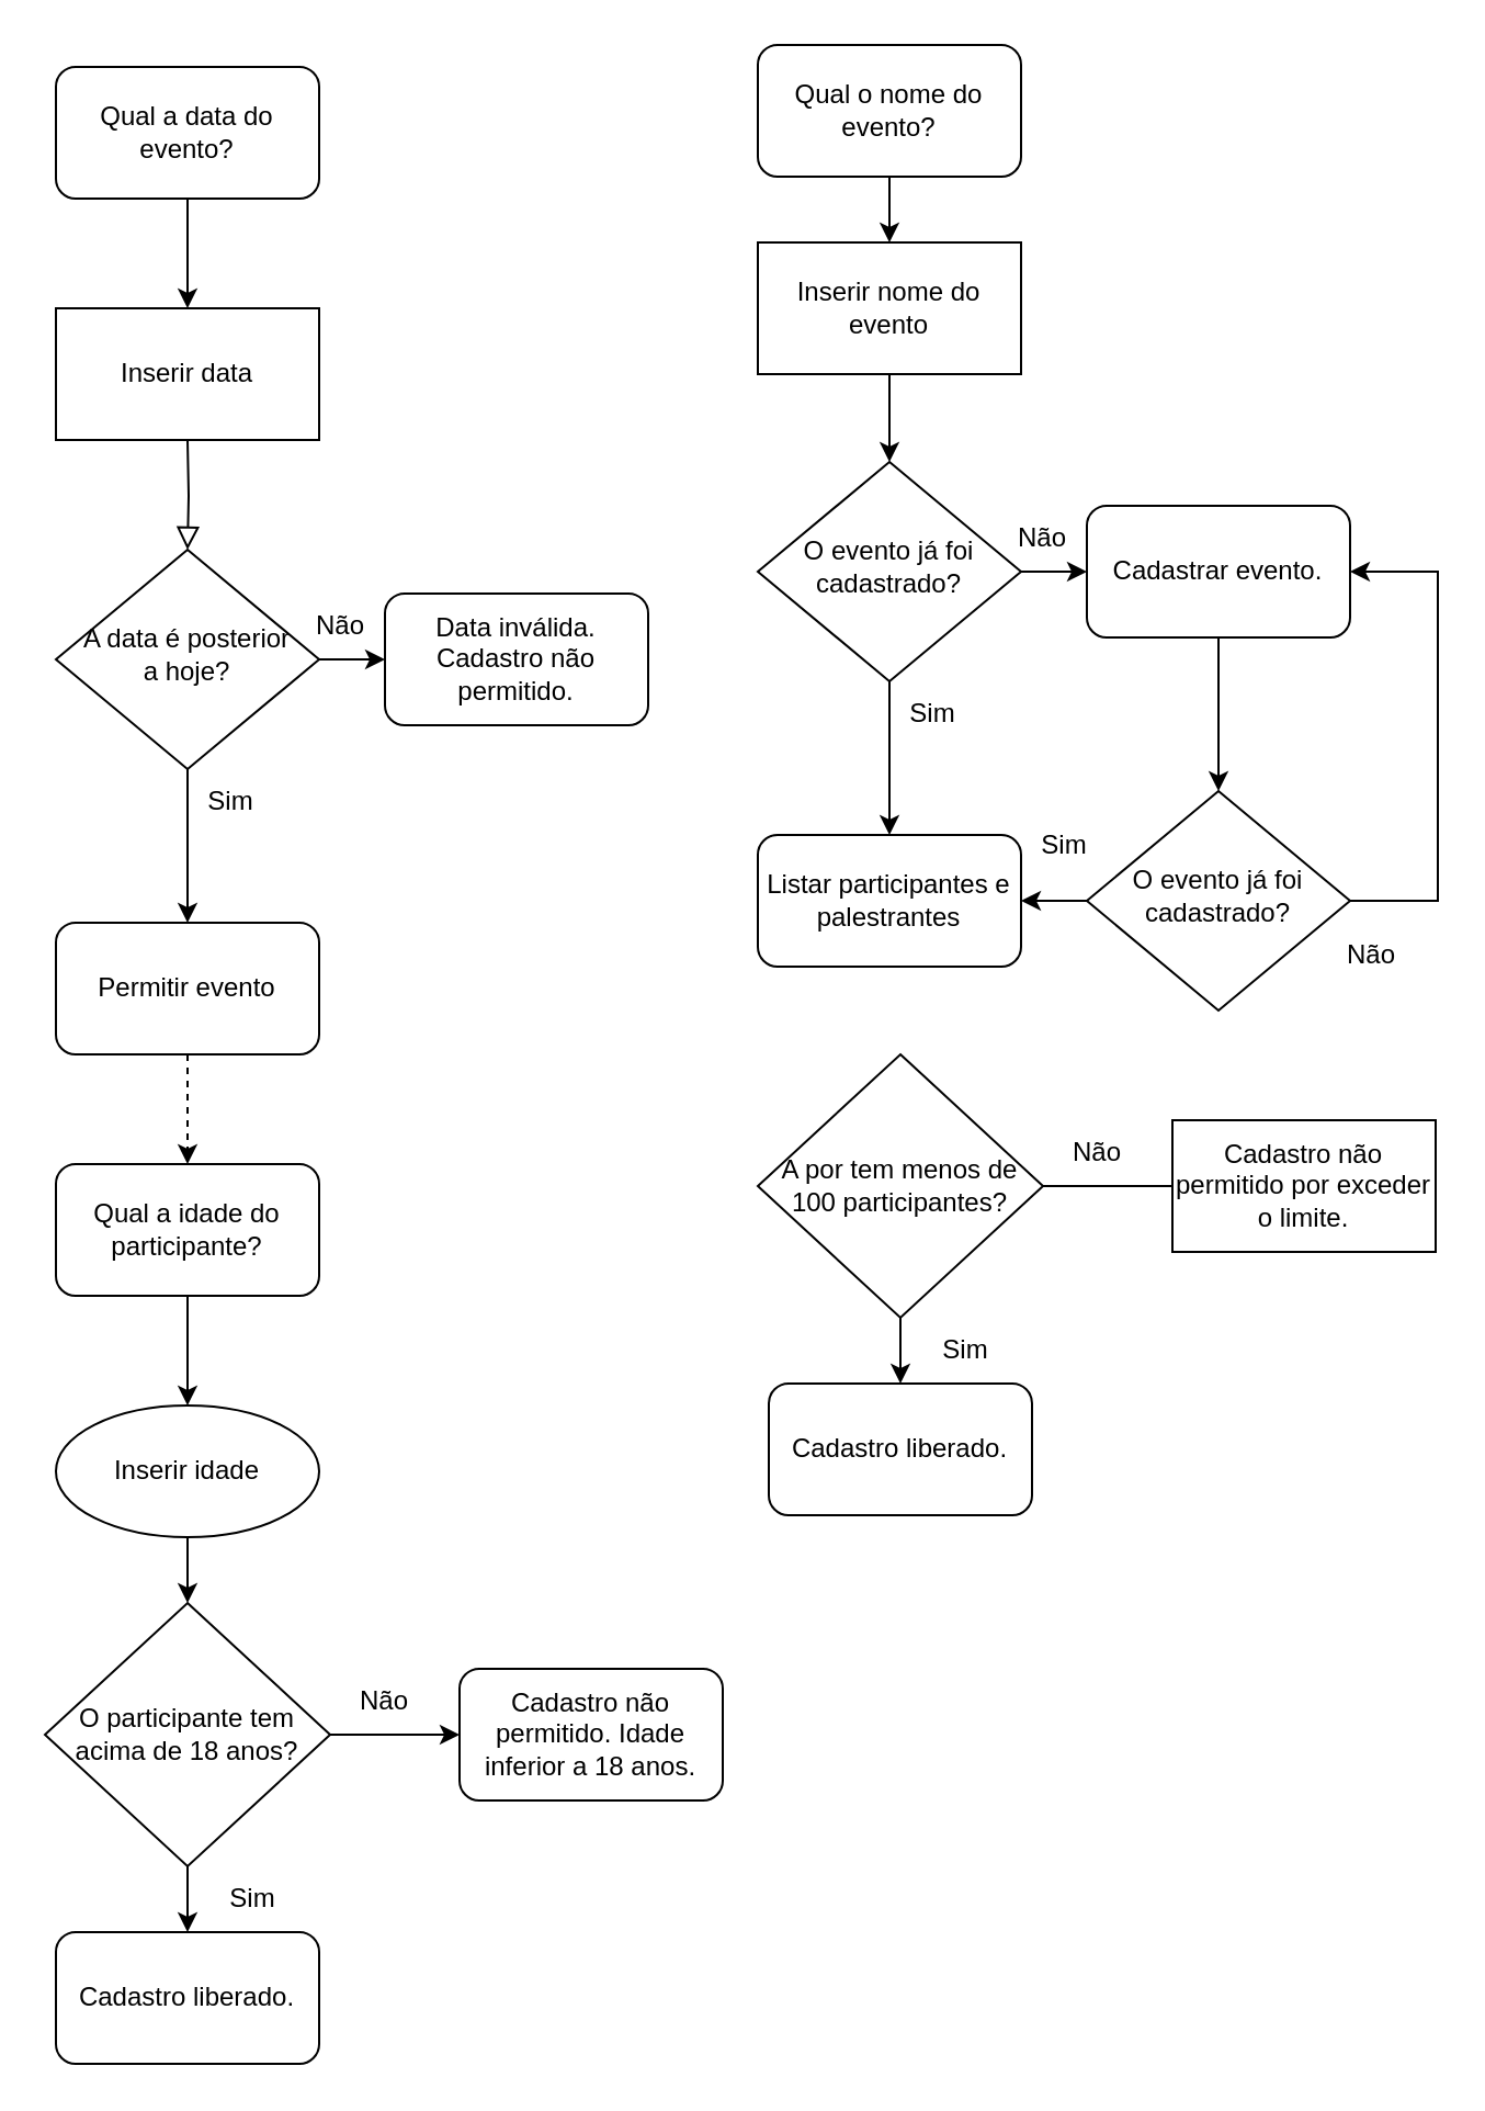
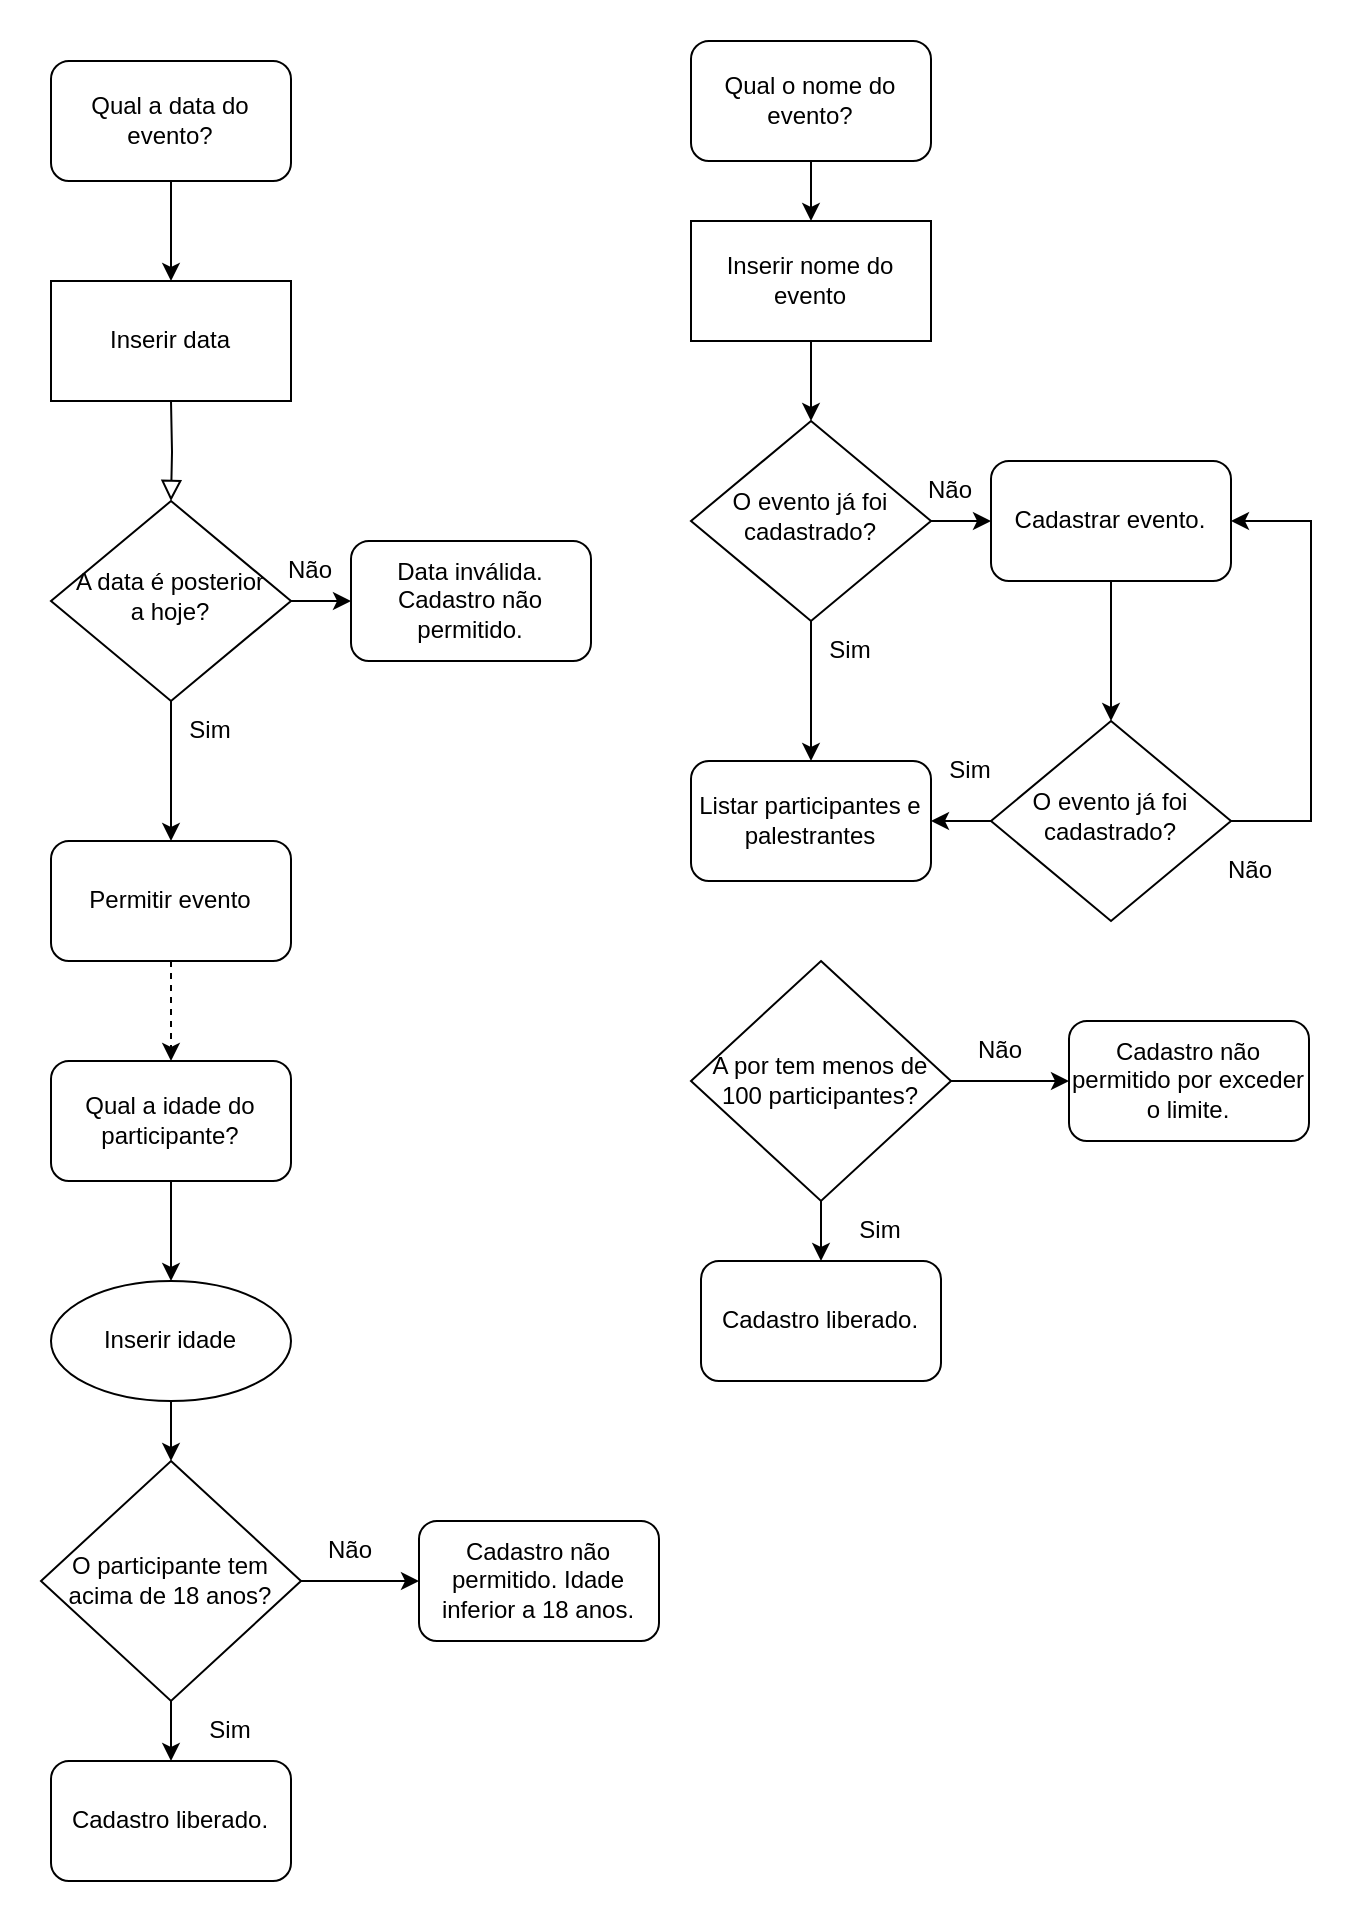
  <mxCell id="0" />
  <mxCell id="1" parent="0" />
  <mxCell id="2" value="" style="rounded=0;html=1;jettySize=auto;orthogonalLoop=1;fontSize=11;endArrow=block;endFill=0;endSize=8;strokeWidth=1;shadow=0;labelBackgroundColor=none;edgeStyle=orthogonalEdgeStyle;" parent="1" target="5" edge="1"><mxGeometry relative="1" as="geometry"><mxPoint x="85" y="200" as="sourcePoint" /></mxGeometry></mxCell>
  <mxCell id="3" value="" style="edgeStyle=orthogonalEdgeStyle;rounded=0;orthogonalLoop=1;jettySize=auto;html=1;" edge="1" parent="1" source="5"><mxGeometry relative="1" as="geometry"><mxPoint x="85" y="420" as="targetPoint" /></mxGeometry></mxCell>
  <mxCell id="4" value="" style="edgeStyle=orthogonalEdgeStyle;rounded=0;orthogonalLoop=1;jettySize=auto;html=1;" edge="1" parent="1" source="5" target="6"><mxGeometry relative="1" as="geometry" /></mxCell>
  <mxCell id="5" value="A data é posterior &lt;br&gt;a hoje?" style="rhombus;whiteSpace=wrap;html=1;shadow=0;fontFamily=Helvetica;fontSize=12;align=center;strokeWidth=1;spacing=6;spacingTop=-4;" parent="1" vertex="1"><mxGeometry x="25" y="250" width="120" height="100" as="geometry" /></mxCell>
  <mxCell id="6" value="Data inválida. Cadastro não permitido." style="rounded=1;whiteSpace=wrap;html=1;fontSize=12;glass=0;strokeWidth=1;shadow=0;" parent="1" vertex="1"><mxGeometry x="175" y="270" width="120" height="60" as="geometry" /></mxCell>
  <mxCell id="7" value="" style="edgeStyle=orthogonalEdgeStyle;rounded=0;orthogonalLoop=1;jettySize=auto;html=1;" edge="1" parent="1" source="8" target="16"><mxGeometry relative="1" as="geometry" /></mxCell>
  <mxCell id="8" value="Qual a data do evento?" style="rounded=1;whiteSpace=wrap;html=1;glass=0;strokeWidth=1;shadow=0;" vertex="1" parent="1"><mxGeometry x="25" y="30" width="120" height="60" as="geometry" /></mxCell>
  <mxCell id="9" value="" style="edgeStyle=orthogonalEdgeStyle;rounded=0;orthogonalLoop=1;jettySize=auto;html=1;dashed=1;" edge="1" parent="1" source="10" target="15"><mxGeometry relative="1" as="geometry" /></mxCell>
  <mxCell id="10" value="Permitir evento" style="rounded=1;whiteSpace=wrap;html=1;" vertex="1" parent="1"><mxGeometry x="25" y="420" width="120" height="60" as="geometry" /></mxCell>
  <mxCell id="11" value="" style="edgeStyle=orthogonalEdgeStyle;rounded=0;orthogonalLoop=1;jettySize=auto;html=1;" edge="1" parent="1" source="13" target="19"><mxGeometry relative="1" as="geometry" /></mxCell>
  <mxCell id="12" value="" style="edgeStyle=orthogonalEdgeStyle;rounded=0;orthogonalLoop=1;jettySize=auto;html=1;" edge="1" parent="1" source="13" target="20"><mxGeometry relative="1" as="geometry" /></mxCell>
  <mxCell id="13" value="O participante tem acima de 18 anos?" style="rhombus;whiteSpace=wrap;html=1;" vertex="1" parent="1"><mxGeometry x="20" y="730" width="130" height="120" as="geometry" /></mxCell>
  <mxCell id="14" value="" style="edgeStyle=orthogonalEdgeStyle;rounded=0;orthogonalLoop=1;jettySize=auto;html=1;" edge="1" parent="1" source="15" target="18"><mxGeometry relative="1" as="geometry" /></mxCell>
  <mxCell id="15" value="Qual a idade do participante?" style="rounded=1;whiteSpace=wrap;html=1;" vertex="1" parent="1"><mxGeometry x="25" y="530" width="120" height="60" as="geometry" /></mxCell>
  <mxCell id="16" value="Inserir data" style="rounded=0;whiteSpace=wrap;html=1;" vertex="1" parent="1"><mxGeometry x="25" y="140" width="120" height="60" as="geometry" /></mxCell>
  <mxCell id="17" value="" style="edgeStyle=orthogonalEdgeStyle;rounded=0;orthogonalLoop=1;jettySize=auto;html=1;" edge="1" parent="1" source="18" target="13"><mxGeometry relative="1" as="geometry" /></mxCell>
  <mxCell id="18" value="Inserir idade" style="ellipse;whiteSpace=wrap;html=1;" vertex="1" parent="1"><mxGeometry x="25" y="640" width="120" height="60" as="geometry" /></mxCell>
  <mxCell id="19" value="Cadastro não permitido. Idade inferior a 18 anos." style="rounded=1;whiteSpace=wrap;html=1;" vertex="1" parent="1"><mxGeometry x="209" y="760" width="120" height="60" as="geometry" /></mxCell>
  <mxCell id="20" value="Cadastro liberado." style="rounded=1;whiteSpace=wrap;html=1;" vertex="1" parent="1"><mxGeometry x="25" y="880" width="120" height="60" as="geometry" /></mxCell>
  <mxCell id="21" value="Sim" style="text;html=1;strokeColor=none;fillColor=none;align=center;verticalAlign=middle;whiteSpace=wrap;rounded=0;" vertex="1" parent="1"><mxGeometry x="85" y="850" width="60" height="30" as="geometry" /></mxCell>
  <mxCell id="22" value="Não" style="text;html=1;strokeColor=none;fillColor=none;align=center;verticalAlign=middle;whiteSpace=wrap;rounded=0;" vertex="1" parent="1"><mxGeometry x="145" y="760" width="60" height="30" as="geometry" /></mxCell>
  <mxCell id="23" value="Sim" style="text;html=1;strokeColor=none;fillColor=none;align=center;verticalAlign=middle;whiteSpace=wrap;rounded=0;" vertex="1" parent="1"><mxGeometry x="75" y="350" width="60" height="30" as="geometry" /></mxCell>
  <mxCell id="24" value="Não" style="text;html=1;strokeColor=none;fillColor=none;align=center;verticalAlign=middle;whiteSpace=wrap;rounded=0;" vertex="1" parent="1"><mxGeometry x="125" y="270" width="60" height="30" as="geometry" /></mxCell>
  <mxCell id="25" value="" style="edgeStyle=orthogonalEdgeStyle;rounded=0;orthogonalLoop=1;jettySize=auto;html=1;" edge="1" parent="1" source="26" target="28"><mxGeometry relative="1" as="geometry" /></mxCell>
  <mxCell id="26" value="Qual o nome do evento?" style="rounded=1;whiteSpace=wrap;html=1;" vertex="1" parent="1"><mxGeometry x="345" y="20" width="120" height="60" as="geometry" /></mxCell>
  <mxCell id="27" value="" style="edgeStyle=orthogonalEdgeStyle;rounded=0;orthogonalLoop=1;jettySize=auto;html=1;" edge="1" parent="1" source="28" target="31"><mxGeometry relative="1" as="geometry" /></mxCell>
  <mxCell id="28" value="Inserir nome do evento" style="rounded=0;whiteSpace=wrap;html=1;" vertex="1" parent="1"><mxGeometry x="345" y="110" width="120" height="60" as="geometry" /></mxCell>
  <mxCell id="29" value="" style="edgeStyle=orthogonalEdgeStyle;rounded=0;orthogonalLoop=1;jettySize=auto;html=1;" edge="1" parent="1" source="31"><mxGeometry relative="1" as="geometry"><mxPoint x="405" y="380" as="targetPoint" /></mxGeometry></mxCell>
  <mxCell id="30" value="" style="edgeStyle=orthogonalEdgeStyle;rounded=0;orthogonalLoop=1;jettySize=auto;html=1;" edge="1" parent="1" source="31" target="33"><mxGeometry relative="1" as="geometry" /></mxCell>
  <mxCell id="31" value="O evento já foi cadastrado?" style="rhombus;whiteSpace=wrap;html=1;shadow=0;fontFamily=Helvetica;fontSize=12;align=center;strokeWidth=1;spacing=6;spacingTop=-4;" vertex="1" parent="1"><mxGeometry x="345" y="210" width="120" height="100" as="geometry" /></mxCell>
  <mxCell id="32" value="" style="edgeStyle=orthogonalEdgeStyle;rounded=0;orthogonalLoop=1;jettySize=auto;html=1;" edge="1" parent="1" source="33" target="39"><mxGeometry relative="1" as="geometry" /></mxCell>
  <mxCell id="33" value="Cadastrar evento." style="rounded=1;whiteSpace=wrap;html=1;fontSize=12;glass=0;strokeWidth=1;shadow=0;" vertex="1" parent="1"><mxGeometry x="495" y="230" width="120" height="60" as="geometry" /></mxCell>
  <mxCell id="34" value="Listar participantes e palestrantes" style="rounded=1;whiteSpace=wrap;html=1;" vertex="1" parent="1"><mxGeometry x="345" y="380" width="120" height="60" as="geometry" /></mxCell>
  <mxCell id="35" value="Sim" style="text;html=1;strokeColor=none;fillColor=none;align=center;verticalAlign=middle;whiteSpace=wrap;rounded=0;" vertex="1" parent="1"><mxGeometry x="395" y="310" width="60" height="30" as="geometry" /></mxCell>
  <mxCell id="36" value="Não" style="text;html=1;strokeColor=none;fillColor=none;align=center;verticalAlign=middle;whiteSpace=wrap;rounded=0;" vertex="1" parent="1"><mxGeometry x="445" y="230" width="60" height="30" as="geometry" /></mxCell>
  <mxCell id="37" value="" style="edgeStyle=orthogonalEdgeStyle;rounded=0;orthogonalLoop=1;jettySize=auto;html=1;" edge="1" parent="1" source="39" target="34"><mxGeometry relative="1" as="geometry" /></mxCell>
  <mxCell id="38" style="edgeStyle=orthogonalEdgeStyle;rounded=0;orthogonalLoop=1;jettySize=auto;html=1;" edge="1" parent="1" source="39" target="33"><mxGeometry relative="1" as="geometry"><mxPoint x="635" y="260" as="targetPoint" /><Array as="points"><mxPoint x="655" y="410" /><mxPoint x="655" y="260" /></Array></mxGeometry></mxCell>
  <mxCell id="39" value="O evento já foi cadastrado?" style="rhombus;whiteSpace=wrap;html=1;shadow=0;fontFamily=Helvetica;fontSize=12;align=center;strokeWidth=1;spacing=6;spacingTop=-4;" vertex="1" parent="1"><mxGeometry x="495" y="360" width="120" height="100" as="geometry" /></mxCell>
  <mxCell id="40" value="Sim" style="text;html=1;strokeColor=none;fillColor=none;align=center;verticalAlign=middle;whiteSpace=wrap;rounded=0;" vertex="1" parent="1"><mxGeometry x="455" y="370" width="60" height="30" as="geometry" /></mxCell>
  <mxCell id="41" value="Não" style="text;html=1;strokeColor=none;fillColor=none;align=center;verticalAlign=middle;whiteSpace=wrap;rounded=0;" vertex="1" parent="1"><mxGeometry x="595" y="420" width="60" height="30" as="geometry" /></mxCell>
- <mxCell id="42" value="" style="edgeStyle=orthogonalEdgeStyle;rounded=0;orthogonalLoop=1;jettySize=auto;html=1;endArrow=none;" edge="1" parent="1" source="44" target="45"><mxGeometry relative="1" as="geometry" /></mxCell>
+ <mxCell id="42" value="" style="edgeStyle=orthogonalEdgeStyle;rounded=0;orthogonalLoop=1;jettySize=auto;html=1;" edge="1" parent="1" source="44" target="45"><mxGeometry relative="1" as="geometry" /></mxCell>
  <mxCell id="43" value="" style="edgeStyle=orthogonalEdgeStyle;rounded=0;orthogonalLoop=1;jettySize=auto;html=1;" edge="1" parent="1" source="44" target="46"><mxGeometry relative="1" as="geometry" /></mxCell>
  <mxCell id="44" value="A por tem menos de 100 participantes?" style="rhombus;whiteSpace=wrap;html=1;" vertex="1" parent="1"><mxGeometry x="345" y="480" width="130" height="120" as="geometry" /></mxCell>
- <mxCell id="45" value="Cadastro não permitido por exceder o limite." style="whiteSpace=wrap;html=1;rounded=0;" vertex="1" parent="1"><mxGeometry x="534" y="510" width="120" height="60" as="geometry" /></mxCell>
+ <mxCell id="45" value="Cadastro não permitido por exceder o limite." style="rounded=1;whiteSpace=wrap;html=1;" vertex="1" parent="1"><mxGeometry x="534" y="510" width="120" height="60" as="geometry" /></mxCell>
  <mxCell id="46" value="Cadastro liberado." style="rounded=1;whiteSpace=wrap;html=1;" vertex="1" parent="1"><mxGeometry x="350" y="630" width="120" height="60" as="geometry" /></mxCell>
  <mxCell id="47" value="Sim" style="text;html=1;strokeColor=none;fillColor=none;align=center;verticalAlign=middle;whiteSpace=wrap;rounded=0;" vertex="1" parent="1"><mxGeometry x="410" y="600" width="60" height="30" as="geometry" /></mxCell>
  <mxCell id="48" value="Não" style="text;html=1;strokeColor=none;fillColor=none;align=center;verticalAlign=middle;whiteSpace=wrap;rounded=0;" vertex="1" parent="1"><mxGeometry x="470" y="510" width="60" height="30" as="geometry" /></mxCell>
